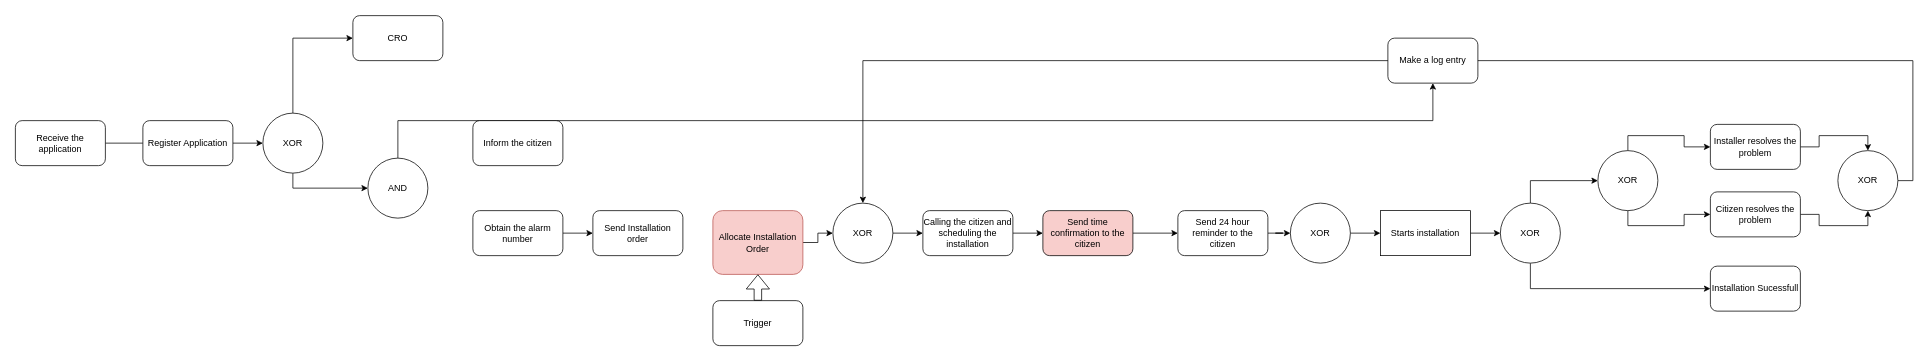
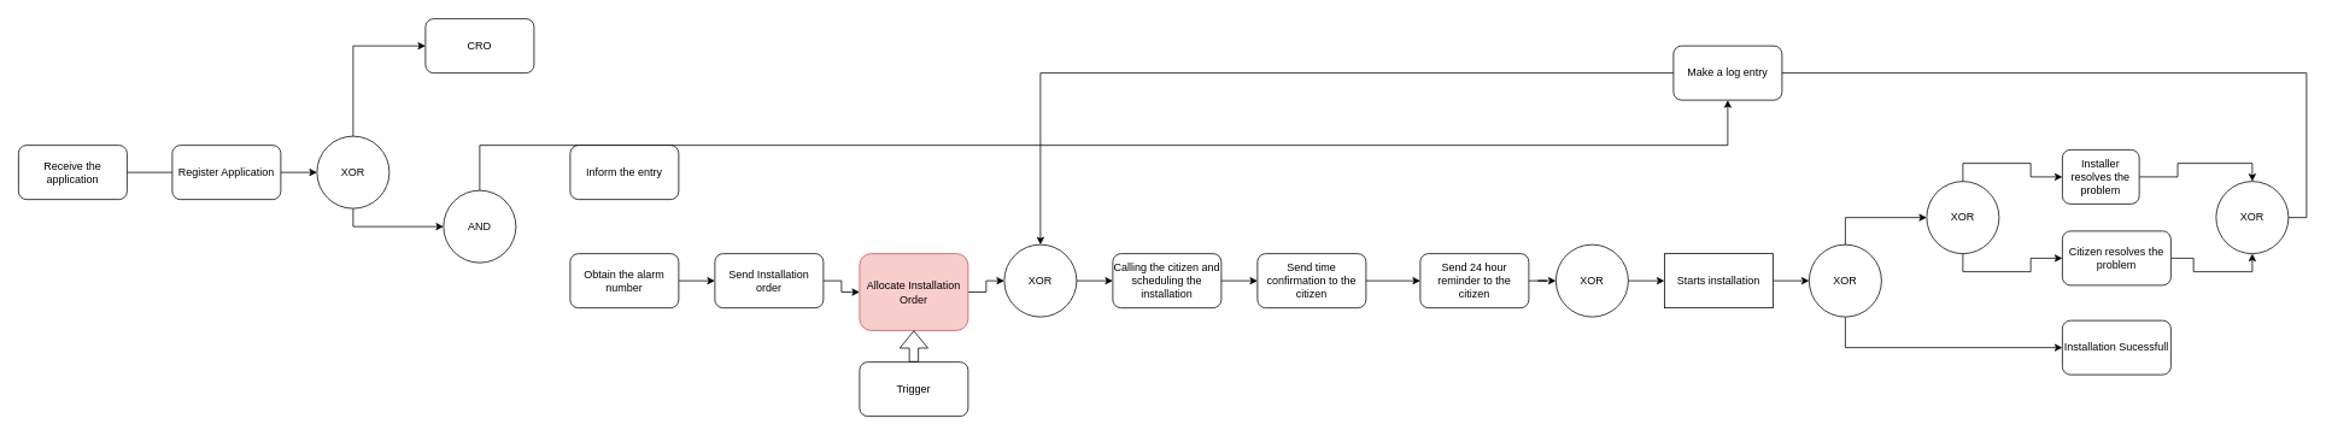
  <mxCell id="0" />
  <mxCell id="1" parent="0" />
  <mxCell id="2" style="edgeStyle=orthogonalEdgeStyle;rounded=0;orthogonalLoop=1;jettySize=auto;html=1;exitX=1;exitY=0.5;exitDx=0;exitDy=0;entryX=0;entryY=0.5;entryDx=0;entryDy=0;endArrow=none;" edge="1" parent="1" source="3" target="8"><mxGeometry relative="1" as="geometry" /></mxCell>
  <mxCell id="3" value="Receive the application" style="rounded=1;whiteSpace=wrap;html=1;" vertex="1" parent="1"><mxGeometry x="20" y="160" width="120" height="60" as="geometry" /></mxCell>
  <mxCell id="4" style="edgeStyle=orthogonalEdgeStyle;rounded=0;orthogonalLoop=1;jettySize=auto;html=1;exitX=0.5;exitY=0;exitDx=0;exitDy=0;entryX=0;entryY=0.5;entryDx=0;entryDy=0;" edge="1" parent="1" source="6" target="9"><mxGeometry relative="1" as="geometry" /></mxCell>
  <mxCell id="5" style="edgeStyle=orthogonalEdgeStyle;rounded=0;orthogonalLoop=1;jettySize=auto;html=1;exitX=0.5;exitY=1;exitDx=0;exitDy=0;entryX=0;entryY=0.5;entryDx=0;entryDy=0;" edge="1" parent="1" source="6" target="11"><mxGeometry relative="1" as="geometry" /></mxCell>
  <mxCell id="6" value="XOR" style="ellipse;whiteSpace=wrap;html=1;aspect=fixed;" vertex="1" parent="1"><mxGeometry x="350" y="150" width="80" height="80" as="geometry" /></mxCell>
  <mxCell id="7" style="edgeStyle=orthogonalEdgeStyle;rounded=0;orthogonalLoop=1;jettySize=auto;html=1;exitX=1;exitY=0.5;exitDx=0;exitDy=0;entryX=0;entryY=0.5;entryDx=0;entryDy=0;" edge="1" parent="1" source="8" target="6"><mxGeometry relative="1" as="geometry" /></mxCell>
  <mxCell id="8" value="Register Application" style="rounded=1;whiteSpace=wrap;html=1;" vertex="1" parent="1"><mxGeometry x="190" y="160" width="120" height="60" as="geometry" /></mxCell>
  <mxCell id="9" value="CRO" style="rounded=1;whiteSpace=wrap;html=1;" vertex="1" parent="1"><mxGeometry x="470" y="20" width="120" height="60" as="geometry" /></mxCell>
  <mxCell id="10" style="edgeStyle=orthogonalEdgeStyle;rounded=0;orthogonalLoop=1;jettySize=auto;html=1;exitX=0.5;exitY=0;exitDx=0;exitDy=0;" edge="1" parent="1" source="11" target="46"><mxGeometry relative="1" as="geometry" /></mxCell>
  <mxCell id="11" value="AND" style="ellipse;whiteSpace=wrap;html=1;aspect=fixed;" vertex="1" parent="1"><mxGeometry x="490" y="210" width="80" height="80" as="geometry" /></mxCell>
  <mxCell id="12" style="edgeStyle=orthogonalEdgeStyle;rounded=0;orthogonalLoop=1;jettySize=auto;html=1;exitX=1;exitY=0.5;exitDx=0;exitDy=0;entryX=0;entryY=0.5;entryDx=0;entryDy=0;" edge="1" parent="1" source="13" target="16"><mxGeometry relative="1" as="geometry" /></mxCell>
  <mxCell id="13" value="Obtain the alarm number" style="rounded=1;whiteSpace=wrap;html=1;" vertex="1" parent="1"><mxGeometry x="630" y="280" width="120" height="60" as="geometry" /></mxCell>
- <mxCell id="14" value="Inform the citizen" style="rounded=1;whiteSpace=wrap;html=1;" vertex="1" parent="1"><mxGeometry x="630" y="160" width="120" height="60" as="geometry" /></mxCell>
+ <mxCell id="14" value="Inform the entry" style="rounded=1;whiteSpace=wrap;html=1;" vertex="1" parent="1"><mxGeometry x="630" y="160" width="120" height="60" as="geometry" /></mxCell>
+ <mxCell id="15" style="edgeStyle=orthogonalEdgeStyle;rounded=0;orthogonalLoop=1;jettySize=auto;html=1;exitX=1;exitY=0.5;exitDx=0;exitDy=0;entryX=0;entryY=0.5;entryDx=0;entryDy=0;" edge="1" parent="1" source="16" target="18"><mxGeometry relative="1" as="geometry" /></mxCell>
  <mxCell id="16" value="Send Installation order" style="rounded=1;whiteSpace=wrap;html=1;" vertex="1" parent="1"><mxGeometry x="790" y="280" width="120" height="60" as="geometry" /></mxCell>
  <mxCell id="17" style="edgeStyle=orthogonalEdgeStyle;rounded=0;orthogonalLoop=1;jettySize=auto;html=1;exitX=1;exitY=0.5;exitDx=0;exitDy=0;entryX=0;entryY=0.5;entryDx=0;entryDy=0;" edge="1" parent="1" source="18" target="43"><mxGeometry relative="1" as="geometry" /></mxCell>
  <mxCell id="18" value="Allocate Installation Order" style="rounded=1;whiteSpace=wrap;html=1;fillColor=#f8cecc;strokeColor=#b85450;" vertex="1" parent="1"><mxGeometry x="950" y="280" width="120" height="85" as="geometry" /></mxCell>
  <mxCell id="19" value="Trigger" style="rounded=1;whiteSpace=wrap;html=1;" vertex="1" parent="1"><mxGeometry x="950" y="400" width="120" height="60" as="geometry" /></mxCell>
  <mxCell id="20" value="" style="shape=flexArrow;endArrow=classic;html=1;rounded=0;entryX=0.5;entryY=1;entryDx=0;entryDy=0;" edge="1" parent="1" target="18"><mxGeometry width="50" height="50" relative="1" as="geometry"><mxPoint x="1010" y="400" as="sourcePoint" /><mxPoint x="1060" y="350" as="targetPoint" /></mxGeometry></mxCell>
  <mxCell id="21" style="edgeStyle=orthogonalEdgeStyle;rounded=0;orthogonalLoop=1;jettySize=auto;html=1;exitX=1;exitY=0.5;exitDx=0;exitDy=0;entryX=0;entryY=0.5;entryDx=0;entryDy=0;" edge="1" parent="1" source="22" target="24"><mxGeometry relative="1" as="geometry" /></mxCell>
  <mxCell id="22" value="Calling the citizen and scheduling the installation" style="rounded=1;whiteSpace=wrap;html=1;" vertex="1" parent="1"><mxGeometry x="1230" y="280" width="120" height="60" as="geometry" /></mxCell>
  <mxCell id="23" style="edgeStyle=orthogonalEdgeStyle;rounded=0;orthogonalLoop=1;jettySize=auto;html=1;exitX=1;exitY=0.5;exitDx=0;exitDy=0;entryX=0;entryY=0.5;entryDx=0;entryDy=0;" edge="1" parent="1" source="24" target="26"><mxGeometry relative="1" as="geometry" /></mxCell>
- <mxCell id="24" value="Send time confirmation to the citizen" style="rounded=1;whiteSpace=wrap;html=1;fillColor=#f8cecc;" vertex="1" parent="1"><mxGeometry x="1390" y="280" width="120" height="60" as="geometry" /></mxCell>
+ <mxCell id="24" value="Send time confirmation to the citizen" style="rounded=1;whiteSpace=wrap;html=1;" vertex="1" parent="1"><mxGeometry x="1390" y="280" width="120" height="60" as="geometry" /></mxCell>
  <mxCell id="25" style="edgeStyle=orthogonalEdgeStyle;rounded=0;orthogonalLoop=1;jettySize=auto;html=1;exitX=1;exitY=0.5;exitDx=0;exitDy=0;" edge="1" parent="1" source="26" target="33"><mxGeometry relative="1" as="geometry" /></mxCell>
  <mxCell id="26" value="Send 24 hour reminder to the citizen" style="rounded=1;whiteSpace=wrap;html=1;" vertex="1" parent="1"><mxGeometry x="1570" y="280" width="120" height="60" as="geometry" /></mxCell>
  <mxCell id="27" style="edgeStyle=orthogonalEdgeStyle;rounded=0;orthogonalLoop=1;jettySize=auto;html=1;exitX=1;exitY=0.5;exitDx=0;exitDy=0;entryX=0;entryY=0.5;entryDx=0;entryDy=0;" edge="1" parent="1" source="28" target="31"><mxGeometry relative="1" as="geometry" /></mxCell>
  <mxCell id="28" value="Starts installation" style="whiteSpace=wrap;html=1;rounded=0;" vertex="1" parent="1"><mxGeometry x="1840" y="280" width="120" height="60" as="geometry" /></mxCell>
  <mxCell id="29" style="edgeStyle=orthogonalEdgeStyle;rounded=0;orthogonalLoop=1;jettySize=auto;html=1;exitX=0.5;exitY=0;exitDx=0;exitDy=0;entryX=0;entryY=0.5;entryDx=0;entryDy=0;" edge="1" parent="1" source="31" target="41"><mxGeometry relative="1" as="geometry" /></mxCell>
  <mxCell id="30" style="edgeStyle=orthogonalEdgeStyle;rounded=0;orthogonalLoop=1;jettySize=auto;html=1;exitX=0.5;exitY=1;exitDx=0;exitDy=0;entryX=0;entryY=0.5;entryDx=0;entryDy=0;" edge="1" parent="1" source="31" target="34"><mxGeometry relative="1" as="geometry" /></mxCell>
  <mxCell id="31" value="XOR" style="ellipse;whiteSpace=wrap;html=1;aspect=fixed;" vertex="1" parent="1"><mxGeometry x="2000" y="270" width="80" height="80" as="geometry" /></mxCell>
  <mxCell id="32" style="edgeStyle=orthogonalEdgeStyle;rounded=0;orthogonalLoop=1;jettySize=auto;html=1;exitX=1;exitY=0.5;exitDx=0;exitDy=0;entryX=0;entryY=0.5;entryDx=0;entryDy=0;" edge="1" parent="1" source="33" target="28"><mxGeometry relative="1" as="geometry" /></mxCell>
  <mxCell id="33" value="XOR" style="ellipse;whiteSpace=wrap;html=1;aspect=fixed;" vertex="1" parent="1"><mxGeometry x="1720" y="270" width="80" height="80" as="geometry" /></mxCell>
  <mxCell id="34" value="Installation Sucessfull" style="rounded=1;whiteSpace=wrap;html=1;" vertex="1" parent="1"><mxGeometry x="2280" y="354" width="120" height="60" as="geometry" /></mxCell>
  <mxCell id="35" style="edgeStyle=orthogonalEdgeStyle;rounded=0;orthogonalLoop=1;jettySize=auto;html=1;exitX=1;exitY=0.5;exitDx=0;exitDy=0;entryX=0.5;entryY=0;entryDx=0;entryDy=0;" edge="1" parent="1" source="36" target="45"><mxGeometry relative="1" as="geometry" /></mxCell>
- <mxCell id="36" value="Installer resolves the problem" style="rounded=1;whiteSpace=wrap;html=1;" vertex="1" parent="1"><mxGeometry x="2280" y="165" width="120" height="60" as="geometry" /></mxCell>
+ <mxCell id="36" value="Installer resolves the problem" style="rounded=1;whiteSpace=wrap;html=1;" vertex="1" parent="1"><mxGeometry x="2280" y="165" width="85" height="60" as="geometry" /></mxCell>
  <mxCell id="37" style="edgeStyle=orthogonalEdgeStyle;rounded=0;orthogonalLoop=1;jettySize=auto;html=1;exitX=1;exitY=0.5;exitDx=0;exitDy=0;entryX=0.5;entryY=1;entryDx=0;entryDy=0;" edge="1" parent="1" source="38" target="45"><mxGeometry relative="1" as="geometry" /></mxCell>
  <mxCell id="38" value="Citizen resolves the problem" style="rounded=1;whiteSpace=wrap;html=1;" vertex="1" parent="1"><mxGeometry x="2280" y="255" width="120" height="60" as="geometry" /></mxCell>
  <mxCell id="39" style="edgeStyle=orthogonalEdgeStyle;rounded=0;orthogonalLoop=1;jettySize=auto;html=1;exitX=0.5;exitY=0;exitDx=0;exitDy=0;entryX=0;entryY=0.5;entryDx=0;entryDy=0;" edge="1" parent="1" source="41" target="36"><mxGeometry relative="1" as="geometry" /></mxCell>
  <mxCell id="40" style="edgeStyle=orthogonalEdgeStyle;rounded=0;orthogonalLoop=1;jettySize=auto;html=1;exitX=0.5;exitY=1;exitDx=0;exitDy=0;" edge="1" parent="1" source="41" target="38"><mxGeometry relative="1" as="geometry" /></mxCell>
  <mxCell id="41" value="XOR" style="ellipse;whiteSpace=wrap;html=1;aspect=fixed;" vertex="1" parent="1"><mxGeometry x="2130" y="200" width="80" height="80" as="geometry" /></mxCell>
  <mxCell id="42" style="edgeStyle=orthogonalEdgeStyle;rounded=0;orthogonalLoop=1;jettySize=auto;html=1;exitX=1;exitY=0.5;exitDx=0;exitDy=0;entryX=0;entryY=0.5;entryDx=0;entryDy=0;" edge="1" parent="1" source="43" target="22"><mxGeometry relative="1" as="geometry" /></mxCell>
  <mxCell id="43" value="XOR" style="ellipse;whiteSpace=wrap;html=1;aspect=fixed;" vertex="1" parent="1"><mxGeometry x="1110" y="270" width="80" height="80" as="geometry" /></mxCell>
  <mxCell id="44" style="edgeStyle=orthogonalEdgeStyle;rounded=0;orthogonalLoop=1;jettySize=auto;html=1;exitX=1;exitY=0.5;exitDx=0;exitDy=0;entryX=0.5;entryY=0;entryDx=0;entryDy=0;" edge="1" parent="1" source="45" target="43"><mxGeometry relative="1" as="geometry"><mxPoint x="1140" y="260" as="targetPoint" /><Array as="points"><mxPoint x="2550" y="240" /><mxPoint x="2550" y="80" /><mxPoint x="1150" y="80" /></Array></mxGeometry></mxCell>
  <mxCell id="45" value="XOR" style="ellipse;whiteSpace=wrap;html=1;aspect=fixed;" vertex="1" parent="1"><mxGeometry x="2450" y="200" width="80" height="80" as="geometry" /></mxCell>
  <mxCell id="46" value="Make a log entry" style="rounded=1;whiteSpace=wrap;html=1;" vertex="1" parent="1"><mxGeometry x="1850" y="50" width="120" height="60" as="geometry" /></mxCell>
